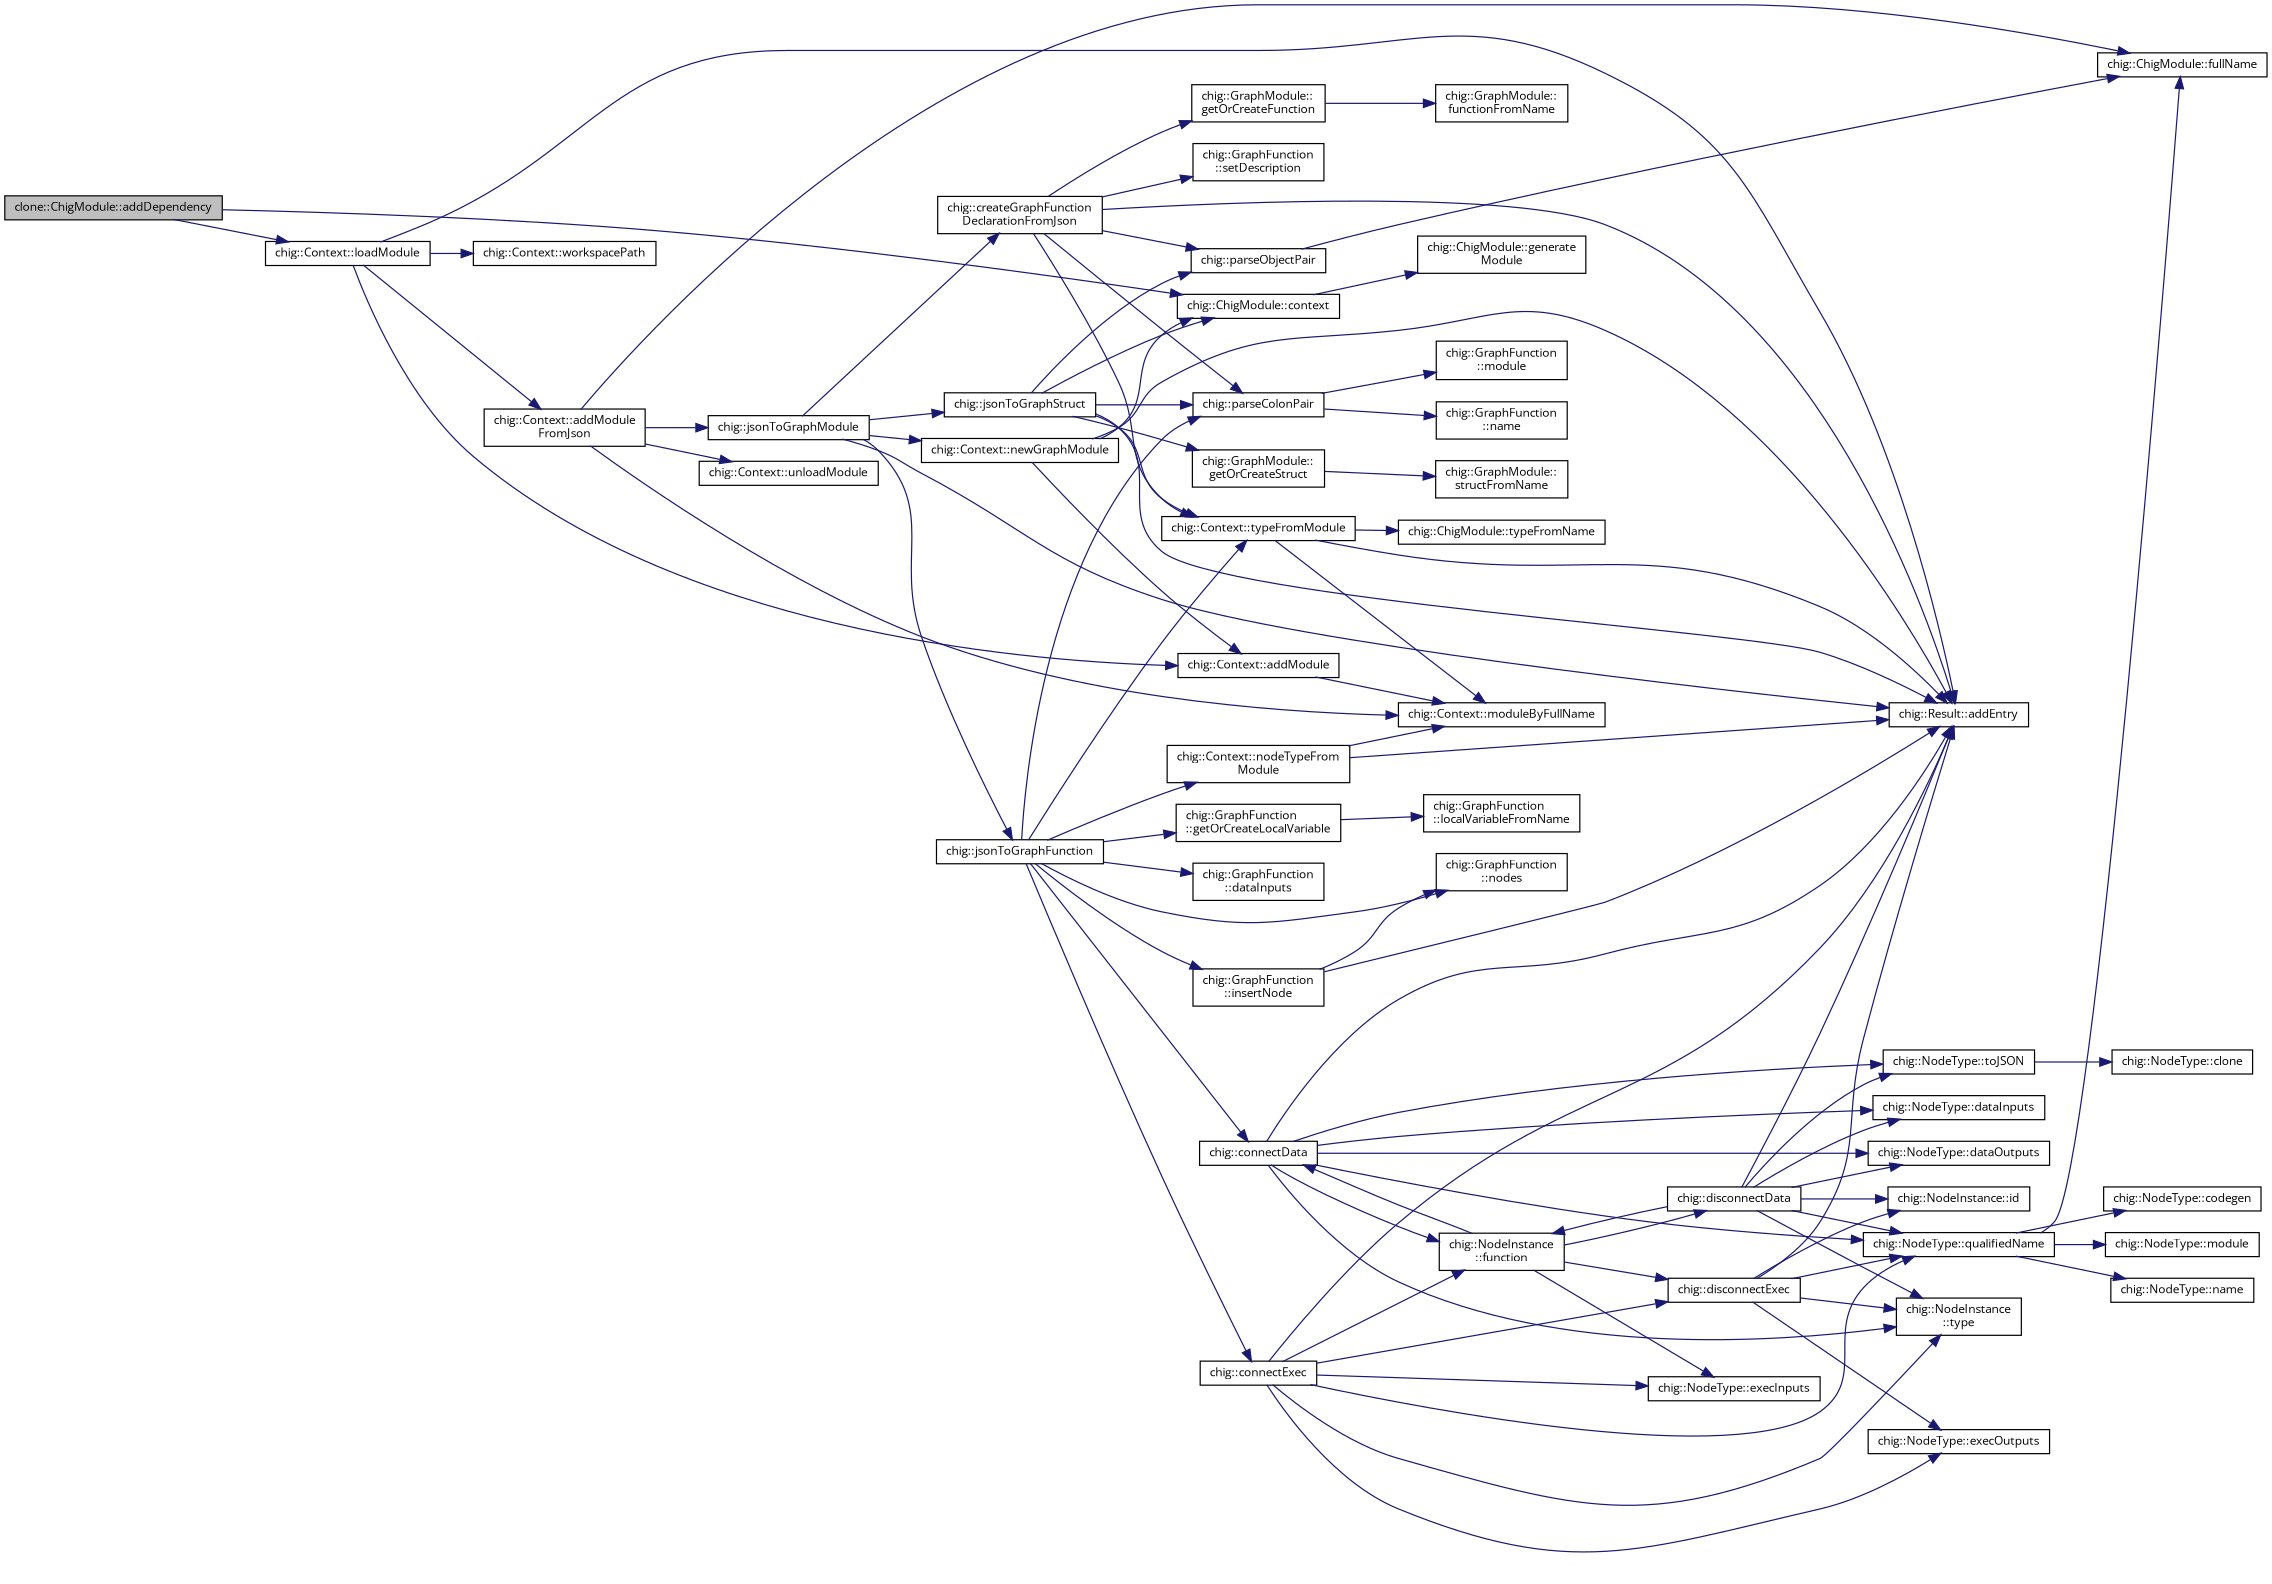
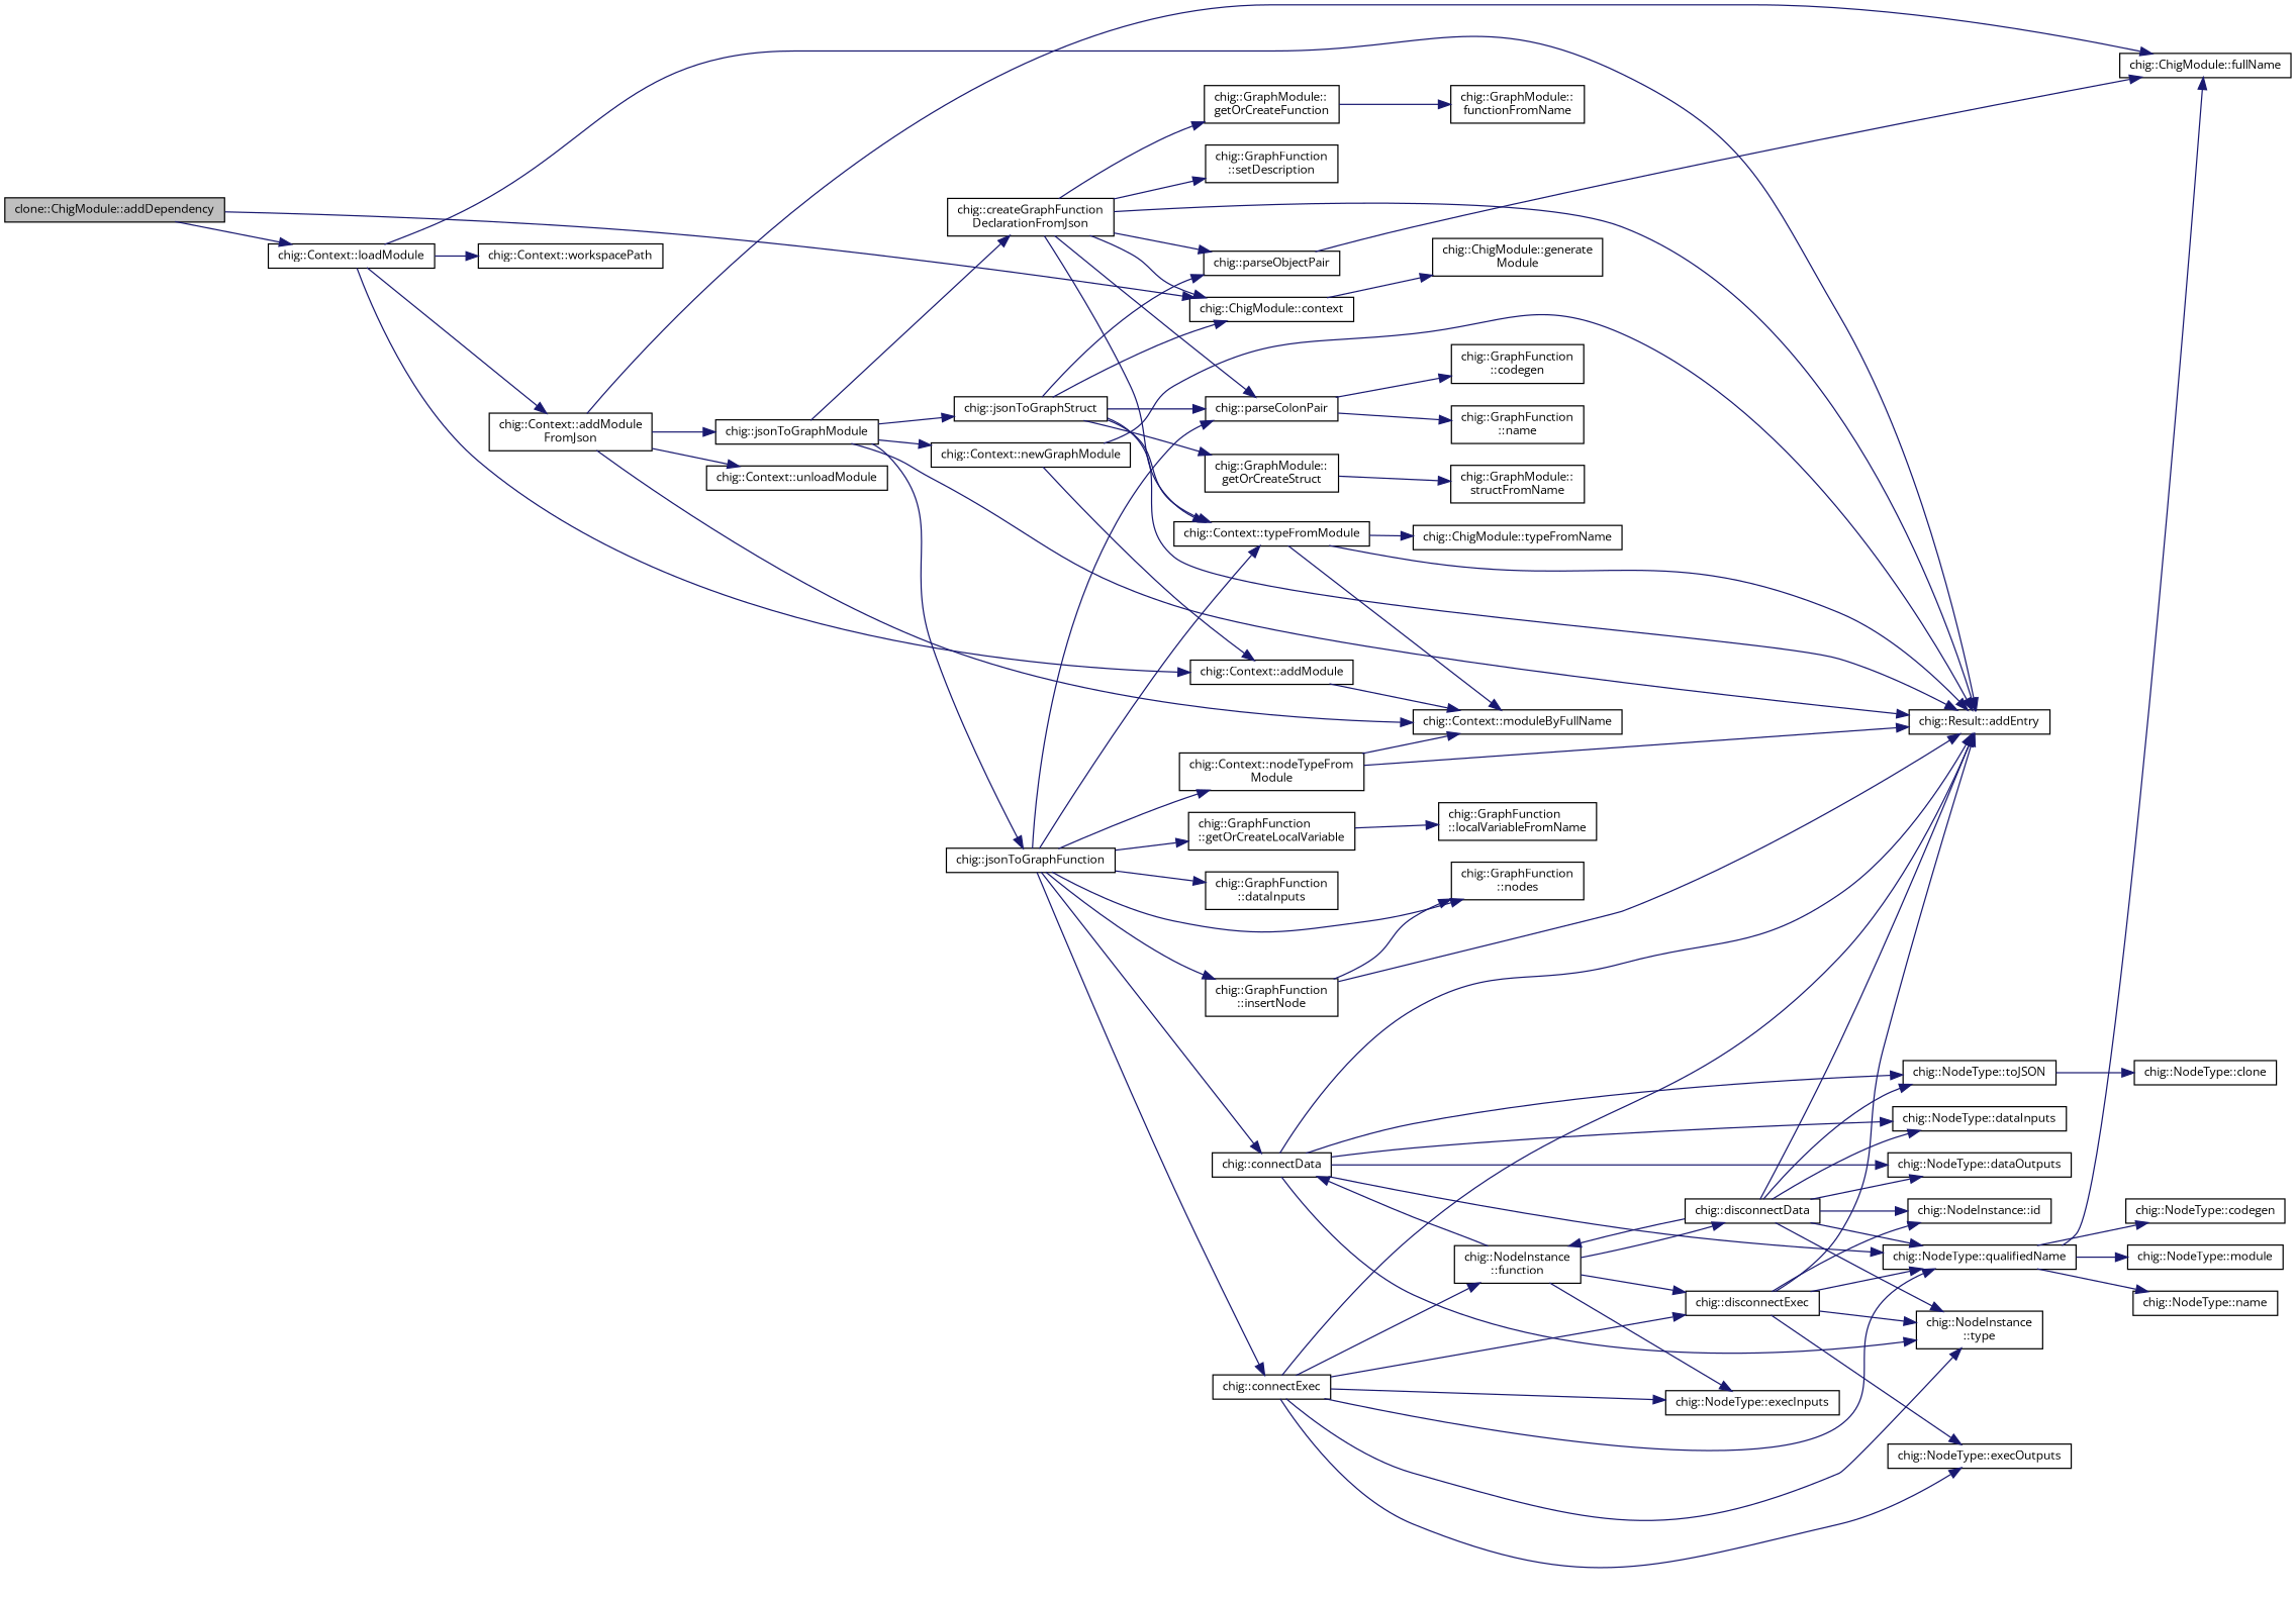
  digraph {
    fontname="Open Sans"
    rankdir=LR
    node [color=black fillcolor=white fontname="Open Sans" fontsize=10 shape=record style=filled]
    edge [color=midnightblue fontname="Open Sans" fontsize=10 labelfontname=Helvetica labelfontsize=10 style=solid]
    n1 [fillcolor=grey75 fontcolor=black height=0.2 label="clone::ChigModule::addDependency" width=0.4]
    n2 [height=0.2 label="chig::ChigModule::context" width=0.4]
    n3 [height=0.2 label="chig::Context::loadModule" width=0.4]
    n4 [height=0.2 label="chig::ChigModule::generate\lModule" width=0.4]
    n5 [height=0.2 label="chig::Result::addEntry" width=0.4]
    n6 [height=0.2 label="chig::Context::addModule" width=0.4]
    n7 [height=0.2 label="chig::Context::addModule\lFromJson" width=0.4]
    n8 [height=0.2 label="chig::Context::workspacePath" width=0.4]
    n9 [height=0.2 label="chig::Context::moduleByFullName" width=0.4]
    n10 [height=0.2 label="chig::ChigModule::fullName" width=0.4]
    n11 [height=0.2 label="chig::jsonToGraphModule" width=0.4]
    n12 [height=0.2 label="chig::Context::unloadModule" width=0.4]
    n13 [height=0.2 label="chig::createGraphFunction\lDeclarationFromJson" width=0.4]
    n14 [height=0.2 label="chig::jsonToGraphFunction" width=0.4]
    n15 [height=0.2 label="chig::jsonToGraphStruct" width=0.4]
    n16 [height=0.2 label="chig::Context::newGraphModule" width=0.4]
    n17 [height=0.2 label="chig::GraphModule::\lgetOrCreateFunction" width=0.4]
    n18 [height=0.2 label="chig::parseColonPair" width=0.4]
    n19 [height=0.2 label="chig::parseObjectPair" width=0.4]
    n20 [height=0.2 label="chig::GraphFunction\l::setDescription" width=0.4]
    n21 [height=0.2 label="chig::Context::typeFromModule" width=0.4]
    n22 [height=0.2 label="chig::connectData" width=0.4]
    n23 [height=0.2 label="chig::connectExec" width=0.4]
    n24 [height=0.2 label="chig::GraphFunction\l::dataInputs" width=0.4]
    n25 [height=0.2 label="chig::GraphFunction\l::getOrCreateLocalVariable" width=0.4]
    n26 [height=0.2 label="chig::GraphFunction\l::insertNode" width=0.4]
    n27 [height=0.2 label="chig::GraphFunction\l::nodes" width=0.4]
    n28 [height=0.2 label="chig::Context::nodeTypeFrom\lModule" width=0.4]
    n29 [height=0.2 label="chig::GraphModule::\lgetOrCreateStruct" width=0.4]
    n30 [height=0.2 label="chig::GraphModule::\lfunctionFromName" width=0.4]
-   n31 [height=0.2 label="chig::GraphFunction\l::module" width=0.4]
+   n31 [height=0.2 label="chig::GraphFunction\l::codegen" width=0.4]
    n32 [height=0.2 label="chig::GraphFunction\l::name" width=0.4]
    n33 [height=0.2 label="chig::ChigModule::typeFromName" width=0.4]
    n34 [height=0.2 label="chig::NodeType::dataInputs" width=0.4]
    n35 [height=0.2 label="chig::NodeType::dataOutputs" width=0.4]
    n36 [height=0.2 label="chig::NodeInstance\l::function" width=0.4]
    n37 [height=0.2 label="chig::NodeType::qualifiedName" width=0.4]
    n38 [height=0.2 label="chig::NodeInstance\l::type" width=0.4]
    n39 [height=0.2 label="chig::NodeType::toJSON" width=0.4]
    n40 [height=0.2 label="chig::disconnectExec" width=0.4]
    n41 [height=0.2 label="chig::NodeType::execOutputs" width=0.4]
    n42 [height=0.2 label="chig::NodeType::execInputs" width=0.4]
    n43 [height=0.2 label="chig::GraphFunction\l::localVariableFromName" width=0.4]
    n44 [height=0.2 label="chig::disconnectData" width=0.4]
    n45 [height=0.2 label="chig::NodeInstance::id" width=0.4]
    n46 [height=0.2 label="chig::NodeType::module" width=0.4]
    n47 [height=0.2 label="chig::NodeType::name" width=0.4]
    n48 [height=0.2 label="chig::NodeType::codegen" width=0.4]
    n49 [height=0.2 label="chig::NodeType::clone" width=0.4]
    n50 [height=0.2 label="chig::GraphModule::\lstructFromName" width=0.4]
    n1 -> n2
    n1 -> n3
    n2 -> n4
    n3 -> n5
    n3 -> n6
    n3 -> n7
    n3 -> n8
    n6 -> n9
    n7 -> n9
    n7 -> n10
    n7 -> n11
    n7 -> n12
    n11 -> n5
    n11 -> n13
    n11 -> n14
    n11 -> n15
    n11 -> n16
-   n16 -> n2
+   n13 -> n2
    n13 -> n5
    n13 -> n17
    n13 -> n18
    n13 -> n19
    n13 -> n20
    n13 -> n21
    n14 -> n18
    n14 -> n21
    n14 -> n22
    n14 -> n23
    n14 -> n24
    n14 -> n25
    n14 -> n26
    n14 -> n27
    n14 -> n28
    n15 -> n2
    n15 -> n5
    n15 -> n18
    n15 -> n19
    n15 -> n21
    n15 -> n29
    n16 -> n5
    n16 -> n6
    n17 -> n30
    n18 -> n31
    n18 -> n32
    n19 -> n10
    n21 -> n5
    n21 -> n9
    n21 -> n33
    n22 -> n5
    n22 -> n34
    n22 -> n35
-   n22 -> n36
    n22 -> n37
    n22 -> n38
    n22 -> n39
    n23 -> n5
    n23 -> n36
    n23 -> n37
    n23 -> n38
    n23 -> n40
    n23 -> n41
    n23 -> n42
    n25 -> n43
    n26 -> n5
    n26 -> n27
    n28 -> n5
    n28 -> n9
    n29 -> n50
    n36 -> n22
    n36 -> n40
    n36 -> n42
    n36 -> n44
    n37 -> n10
    n37 -> n46
    n37 -> n47
    n37 -> n48
    n39 -> n49
    n40 -> n5
    n40 -> n37
    n40 -> n38
    n40 -> n41
    n40 -> n45
    n44 -> n5
    n44 -> n34
    n44 -> n35
    n44 -> n36
    n44 -> n37
    n44 -> n38
    n44 -> n39
    n44 -> n45
  }
